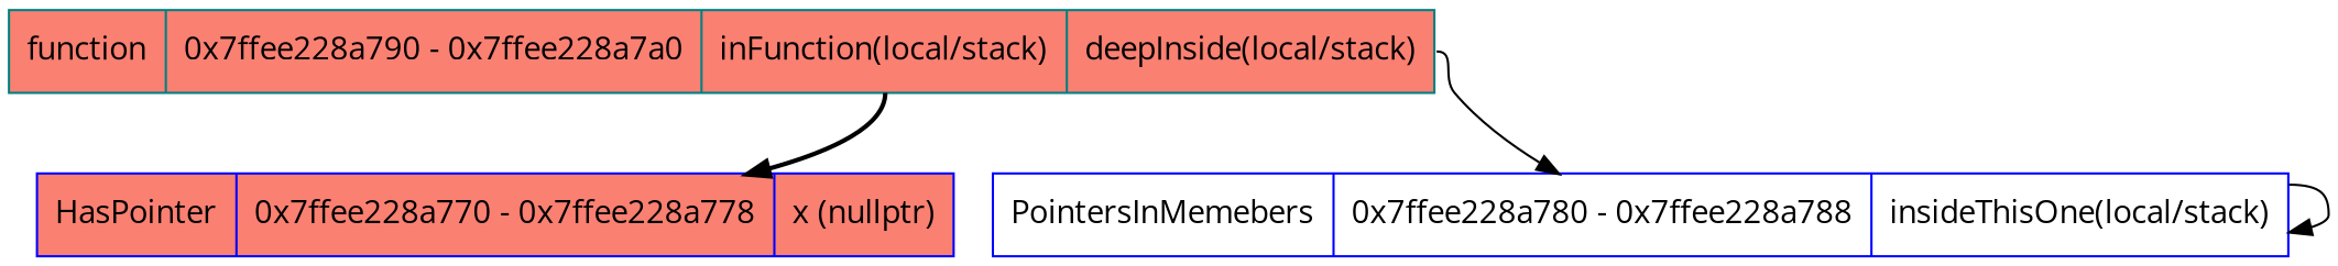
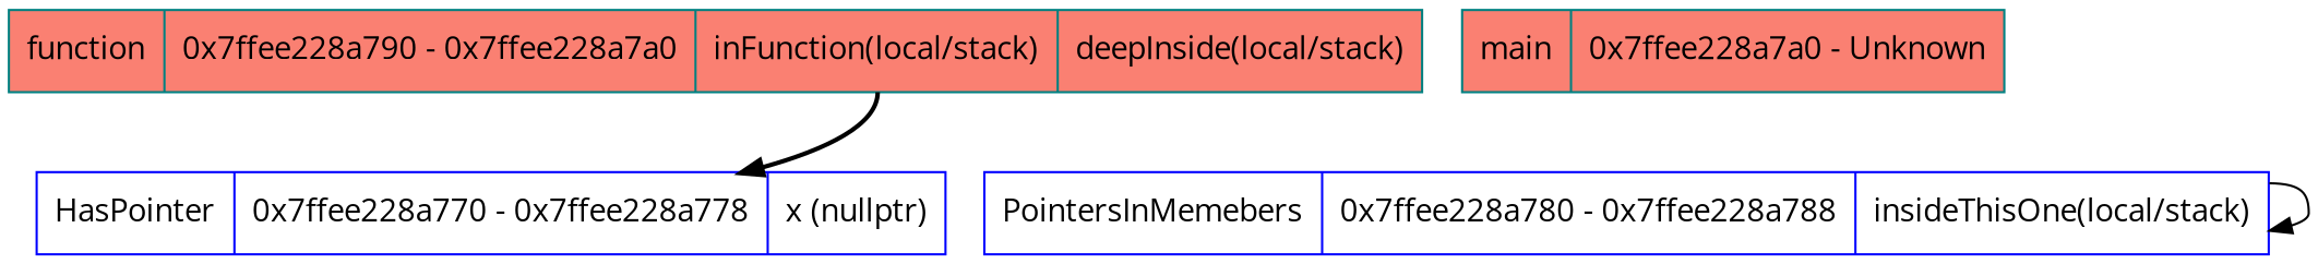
  digraph {
    rankdir=TB
    fontname="Open Sans"
    node [shape=record style=filled fillcolor=salmon color=teal fontname="Open Sans"]
    edge [tailport=p0 style=solid fontname="Open Sans"]
    n1 [label="function|0x7ffee228a790 - 0x7ffee228a7a0|<p0> inFunction(local/stack)|<p1> deepInside(local/stack)"]
-   n2 [label="HasPointer|0x7ffee228a770 - 0x7ffee228a778|x (nullptr)" color=blue]
+   n2 [label="HasPointer|0x7ffee228a770 - 0x7ffee228a778|x (nullptr)" fillcolor=white color=blue]
    n3 [label="PointersInMemebers|0x7ffee228a780 - 0x7ffee228a788|<p0> insideThisOne(local/stack)" fillcolor=white color=blue]
+   n4 [label="main|0x7ffee228a7a0 - Unknown"]
    n1 -> n2 [style=bold]
-   n1 -> n3 [tailport=p1]
    n3 -> n3
  }
